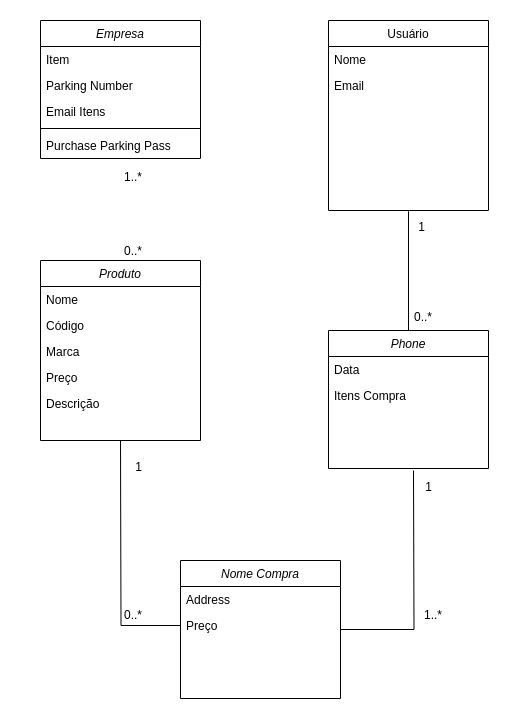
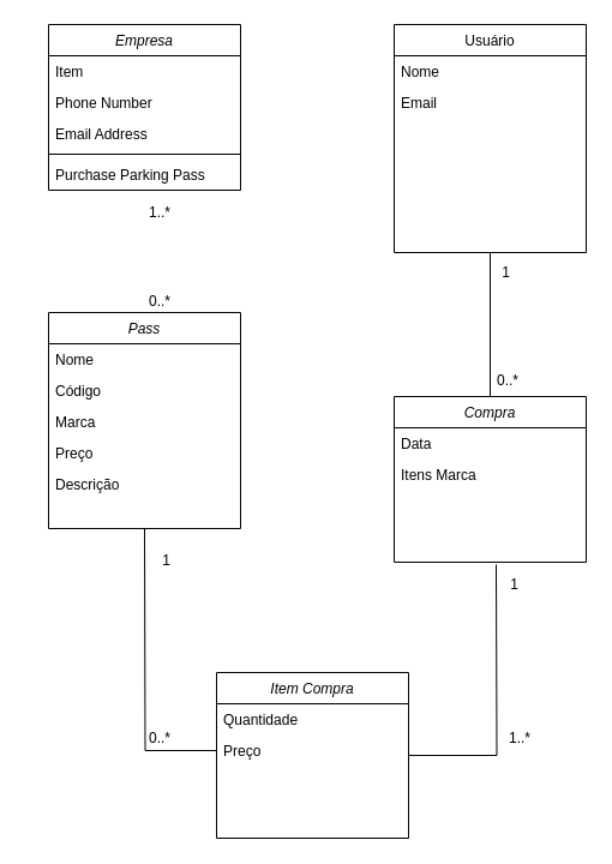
  <mxCell id="0" />
  <mxCell id="1" parent="0" />
  <mxCell id="2" value="Empresa" style="swimlane;fontStyle=2;align=center;verticalAlign=top;childLayout=stackLayout;horizontal=1;startSize=26;horizontalStack=0;resizeParent=1;resizeLast=0;collapsible=1;marginBottom=0;rounded=0;shadow=0;strokeWidth=1;" parent="1" vertex="1"><mxGeometry x="40" y="20" width="160" height="138" as="geometry"><mxRectangle x="230" y="140" width="160" height="26" as="alternateBounds" /></mxGeometry></mxCell>
  <mxCell id="3" value="Item" style="text;align=left;verticalAlign=top;spacingLeft=4;spacingRight=4;overflow=hidden;rotatable=0;points=[[0,0.5],[1,0.5]];portConstraint=eastwest;" parent="2" vertex="1"><mxGeometry y="26" width="160" height="26" as="geometry" /></mxCell>
- <mxCell id="4" value="Parking Number" style="text;align=left;verticalAlign=top;spacingLeft=4;spacingRight=4;overflow=hidden;rotatable=0;points=[[0,0.5],[1,0.5]];portConstraint=eastwest;rounded=0;shadow=0;html=0;" parent="2" vertex="1"><mxGeometry y="52" width="160" height="26" as="geometry" /></mxCell>
- <mxCell id="5" value="Email Itens" style="text;align=left;verticalAlign=top;spacingLeft=4;spacingRight=4;overflow=hidden;rotatable=0;points=[[0,0.5],[1,0.5]];portConstraint=eastwest;rounded=0;shadow=0;html=0;" parent="2" vertex="1"><mxGeometry y="78" width="160" height="26" as="geometry" /></mxCell>
+ <mxCell id="4" value="Phone Number" style="text;align=left;verticalAlign=top;spacingLeft=4;spacingRight=4;overflow=hidden;rotatable=0;points=[[0,0.5],[1,0.5]];portConstraint=eastwest;rounded=0;shadow=0;html=0;" parent="2" vertex="1"><mxGeometry y="52" width="160" height="26" as="geometry" /></mxCell>
+ <mxCell id="5" value="Email Address" style="text;align=left;verticalAlign=top;spacingLeft=4;spacingRight=4;overflow=hidden;rotatable=0;points=[[0,0.5],[1,0.5]];portConstraint=eastwest;rounded=0;shadow=0;html=0;" parent="2" vertex="1"><mxGeometry y="78" width="160" height="26" as="geometry" /></mxCell>
  <mxCell id="6" value="" style="line;html=1;strokeWidth=1;align=left;verticalAlign=middle;spacingTop=-1;spacingLeft=3;spacingRight=3;rotatable=0;labelPosition=right;points=[];portConstraint=eastwest;" parent="2" vertex="1"><mxGeometry y="104" width="160" height="8" as="geometry" /></mxCell>
  <mxCell id="7" value="Purchase Parking Pass" style="text;align=left;verticalAlign=top;spacingLeft=4;spacingRight=4;overflow=hidden;rotatable=0;points=[[0,0.5],[1,0.5]];portConstraint=eastwest;" parent="2" vertex="1"><mxGeometry y="112" width="160" height="26" as="geometry" /></mxCell>
  <mxCell id="8" value="Usuário" style="swimlane;fontStyle=0;align=center;verticalAlign=top;childLayout=stackLayout;horizontal=1;startSize=26;horizontalStack=0;resizeParent=1;resizeLast=0;collapsible=1;marginBottom=0;rounded=0;shadow=0;strokeWidth=1;" parent="1" vertex="1"><mxGeometry x="328" y="20" width="160" height="190" as="geometry"><mxRectangle x="550" y="140" width="160" height="26" as="alternateBounds" /></mxGeometry></mxCell>
  <mxCell id="9" value="Nome" style="text;align=left;verticalAlign=top;spacingLeft=4;spacingRight=4;overflow=hidden;rotatable=0;points=[[0,0.5],[1,0.5]];portConstraint=eastwest;" parent="8" vertex="1"><mxGeometry y="26" width="160" height="26" as="geometry" /></mxCell>
  <mxCell id="10" value="Email" style="text;align=left;verticalAlign=top;spacingLeft=4;spacingRight=4;overflow=hidden;rotatable=0;points=[[0,0.5],[1,0.5]];portConstraint=eastwest;rounded=0;shadow=0;html=0;" parent="8" vertex="1"><mxGeometry y="52" width="160" height="26" as="geometry" /></mxCell>
- <mxCell id="11" value="Produto" style="swimlane;fontStyle=2;align=center;verticalAlign=top;childLayout=stackLayout;horizontal=1;startSize=26;horizontalStack=0;resizeParent=1;resizeLast=0;collapsible=1;marginBottom=0;rounded=0;shadow=0;strokeWidth=1;" vertex="1" parent="1"><mxGeometry x="40" y="260" width="160" height="180" as="geometry"><mxRectangle x="230" y="140" width="160" height="26" as="alternateBounds" /></mxGeometry></mxCell>
+ <mxCell id="11" value="Pass" style="swimlane;fontStyle=2;align=center;verticalAlign=top;childLayout=stackLayout;horizontal=1;startSize=26;horizontalStack=0;resizeParent=1;resizeLast=0;collapsible=1;marginBottom=0;rounded=0;shadow=0;strokeWidth=1;" vertex="1" parent="1"><mxGeometry x="40" y="260" width="160" height="180" as="geometry"><mxRectangle x="230" y="140" width="160" height="26" as="alternateBounds" /></mxGeometry></mxCell>
  <mxCell id="12" value="Nome" style="text;align=left;verticalAlign=top;spacingLeft=4;spacingRight=4;overflow=hidden;rotatable=0;points=[[0,0.5],[1,0.5]];portConstraint=eastwest;" vertex="1" parent="11"><mxGeometry y="26" width="160" height="26" as="geometry" /></mxCell>
  <mxCell id="13" value="Código" style="text;align=left;verticalAlign=top;spacingLeft=4;spacingRight=4;overflow=hidden;rotatable=0;points=[[0,0.5],[1,0.5]];portConstraint=eastwest;rounded=0;shadow=0;html=0;" vertex="1" parent="11"><mxGeometry y="52" width="160" height="26" as="geometry" /></mxCell>
  <mxCell id="14" value="Marca" style="text;align=left;verticalAlign=top;spacingLeft=4;spacingRight=4;overflow=hidden;rotatable=0;points=[[0,0.5],[1,0.5]];portConstraint=eastwest;rounded=0;shadow=0;html=0;" vertex="1" parent="11"><mxGeometry y="78" width="160" height="26" as="geometry" /></mxCell>
  <mxCell id="15" value="Preço" style="text;align=left;verticalAlign=top;spacingLeft=4;spacingRight=4;overflow=hidden;rotatable=0;points=[[0,0.5],[1,0.5]];portConstraint=eastwest;rounded=0;shadow=0;html=0;" vertex="1" parent="11"><mxGeometry y="104" width="160" height="26" as="geometry" /></mxCell>
  <mxCell id="16" value="Descrição" style="text;align=left;verticalAlign=top;spacingLeft=4;spacingRight=4;overflow=hidden;rotatable=0;points=[[0,0.5],[1,0.5]];portConstraint=eastwest;rounded=0;shadow=0;html=0;" vertex="1" parent="11"><mxGeometry y="130" width="160" height="26" as="geometry" /></mxCell>
  <mxCell id="17" style="rounded=0;orthogonalLoop=1;jettySize=auto;html=1;exitX=0.5;exitY=0;exitDx=0;exitDy=0;entryX=0.5;entryY=1.026;entryDx=0;entryDy=0;entryPerimeter=0;strokeColor=default;endArrow=none;endFill=0;startArrow=none;startFill=0;labelPosition=right;verticalLabelPosition=top;align=left;verticalAlign=bottom;" edge="1" parent="1" source="18"><mxGeometry relative="1" as="geometry"><mxPoint x="408" y="210.676" as="targetPoint" /></mxGeometry></mxCell>
- <mxCell id="18" value="Phone" style="swimlane;fontStyle=2;align=center;verticalAlign=top;childLayout=stackLayout;horizontal=1;startSize=26;horizontalStack=0;resizeParent=1;resizeLast=0;collapsible=1;marginBottom=0;rounded=0;shadow=0;strokeWidth=1;" vertex="1" parent="1"><mxGeometry x="328" y="330" width="160" height="138" as="geometry"><mxRectangle x="230" y="140" width="160" height="26" as="alternateBounds" /></mxGeometry></mxCell>
+ <mxCell id="18" value="Compra" style="swimlane;fontStyle=2;align=center;verticalAlign=top;childLayout=stackLayout;horizontal=1;startSize=26;horizontalStack=0;resizeParent=1;resizeLast=0;collapsible=1;marginBottom=0;rounded=0;shadow=0;strokeWidth=1;" vertex="1" parent="1"><mxGeometry x="328" y="330" width="160" height="138" as="geometry"><mxRectangle x="230" y="140" width="160" height="26" as="alternateBounds" /></mxGeometry></mxCell>
  <mxCell id="19" value="Data" style="text;align=left;verticalAlign=top;spacingLeft=4;spacingRight=4;overflow=hidden;rotatable=0;points=[[0,0.5],[1,0.5]];portConstraint=eastwest;" vertex="1" parent="18"><mxGeometry y="26" width="160" height="26" as="geometry" /></mxCell>
- <mxCell id="20" value="Itens Compra" style="text;align=left;verticalAlign=top;spacingLeft=4;spacingRight=4;overflow=hidden;rotatable=0;points=[[0,0.5],[1,0.5]];portConstraint=eastwest;rounded=0;shadow=0;html=0;" vertex="1" parent="18"><mxGeometry y="52" width="160" height="26" as="geometry" /></mxCell>
+ <mxCell id="20" value="Itens Marca" style="text;align=left;verticalAlign=top;spacingLeft=4;spacingRight=4;overflow=hidden;rotatable=0;points=[[0,0.5],[1,0.5]];portConstraint=eastwest;rounded=0;shadow=0;html=0;" vertex="1" parent="18"><mxGeometry y="52" width="160" height="26" as="geometry" /></mxCell>
  <mxCell id="21" value="1" style="resizable=0;align=right;verticalAlign=bottom;labelBackgroundColor=none;fontSize=12;" connectable="0" vertex="1" parent="1"><mxGeometry x="303" y="80" as="geometry"><mxPoint x="123" y="155" as="offset" /></mxGeometry></mxCell>
  <mxCell id="22" style="edgeStyle=orthogonalEdgeStyle;rounded=0;orthogonalLoop=1;jettySize=auto;html=1;exitX=1;exitY=0.5;exitDx=0;exitDy=0;endArrow=none;endFill=0;" edge="1" parent="1" source="23"><mxGeometry relative="1" as="geometry"><mxPoint x="413" y="470" as="targetPoint" /></mxGeometry></mxCell>
- <mxCell id="23" value="Nome Compra" style="swimlane;fontStyle=2;align=center;verticalAlign=top;childLayout=stackLayout;horizontal=1;startSize=26;horizontalStack=0;resizeParent=1;resizeLast=0;collapsible=1;marginBottom=0;rounded=0;shadow=0;strokeWidth=1;" vertex="1" parent="1"><mxGeometry x="180" y="560" width="160" height="138" as="geometry"><mxRectangle x="230" y="140" width="160" height="26" as="alternateBounds" /></mxGeometry></mxCell>
- <mxCell id="24" value="Address" style="text;align=left;verticalAlign=top;spacingLeft=4;spacingRight=4;overflow=hidden;rotatable=0;points=[[0,0.5],[1,0.5]];portConstraint=eastwest;" vertex="1" parent="23"><mxGeometry y="26" width="160" height="26" as="geometry" /></mxCell>
+ <mxCell id="23" value="Item Compra" style="swimlane;fontStyle=2;align=center;verticalAlign=top;childLayout=stackLayout;horizontal=1;startSize=26;horizontalStack=0;resizeParent=1;resizeLast=0;collapsible=1;marginBottom=0;rounded=0;shadow=0;strokeWidth=1;" vertex="1" parent="1"><mxGeometry x="180" y="560" width="160" height="138" as="geometry"><mxRectangle x="230" y="140" width="160" height="26" as="alternateBounds" /></mxGeometry></mxCell>
+ <mxCell id="24" value="Quantidade" style="text;align=left;verticalAlign=top;spacingLeft=4;spacingRight=4;overflow=hidden;rotatable=0;points=[[0,0.5],[1,0.5]];portConstraint=eastwest;" vertex="1" parent="23"><mxGeometry y="26" width="160" height="26" as="geometry" /></mxCell>
  <mxCell id="25" value="Preço" style="text;align=left;verticalAlign=top;spacingLeft=4;spacingRight=4;overflow=hidden;rotatable=0;points=[[0,0.5],[1,0.5]];portConstraint=eastwest;rounded=0;shadow=0;html=0;" vertex="1" parent="23"><mxGeometry y="52" width="160" height="26" as="geometry" /></mxCell>
  <mxCell id="26" value="1..*" style="resizable=0;align=right;verticalAlign=bottom;labelBackgroundColor=none;fontSize=12;" connectable="0" vertex="1" parent="1"><mxGeometry x="320" y="468" as="geometry"><mxPoint x="123" y="155" as="offset" /></mxGeometry></mxCell>
  <mxCell id="27" style="edgeStyle=orthogonalEdgeStyle;rounded=0;orthogonalLoop=1;jettySize=auto;html=1;exitX=0;exitY=0.5;exitDx=0;exitDy=0;endArrow=none;endFill=0;" edge="1" parent="1" source="25"><mxGeometry relative="1" as="geometry"><mxPoint x="120" y="440" as="targetPoint" /></mxGeometry></mxCell>
  <mxCell id="28" value="1" style="resizable=0;align=right;verticalAlign=bottom;labelBackgroundColor=none;fontSize=12;" connectable="0" vertex="1" parent="1"><mxGeometry x="20" y="320" as="geometry"><mxPoint x="123" y="155" as="offset" /></mxGeometry></mxCell>
  <mxCell id="29" value="1..*" style="resizable=0;align=right;verticalAlign=bottom;labelBackgroundColor=none;fontSize=12;" connectable="0" vertex="1" parent="1"><mxGeometry x="20" y="30" as="geometry"><mxPoint x="123" y="155" as="offset" /></mxGeometry></mxCell>
  <mxCell id="30" value="0..*" style="resizable=0;align=right;verticalAlign=bottom;labelBackgroundColor=none;fontSize=12;" connectable="0" vertex="1" parent="1"><mxGeometry x="20" y="104" as="geometry"><mxPoint x="123" y="155" as="offset" /></mxGeometry></mxCell>
  <mxCell id="31" value="0..*" style="resizable=0;align=right;verticalAlign=bottom;labelBackgroundColor=none;fontSize=12;" connectable="0" vertex="1" parent="1"><mxGeometry x="310" y="170" as="geometry"><mxPoint x="123" y="155" as="offset" /></mxGeometry></mxCell>
  <mxCell id="32" value="0..*" style="resizable=0;align=right;verticalAlign=bottom;labelBackgroundColor=none;fontSize=12;" connectable="0" vertex="1" parent="1"><mxGeometry x="20" y="468" as="geometry"><mxPoint x="123" y="155" as="offset" /></mxGeometry></mxCell>
  <mxCell id="33" value="1" style="resizable=0;align=right;verticalAlign=bottom;labelBackgroundColor=none;fontSize=12;" connectable="0" vertex="1" parent="1"><mxGeometry x="310" y="340" as="geometry"><mxPoint x="123" y="155" as="offset" /></mxGeometry></mxCell>
